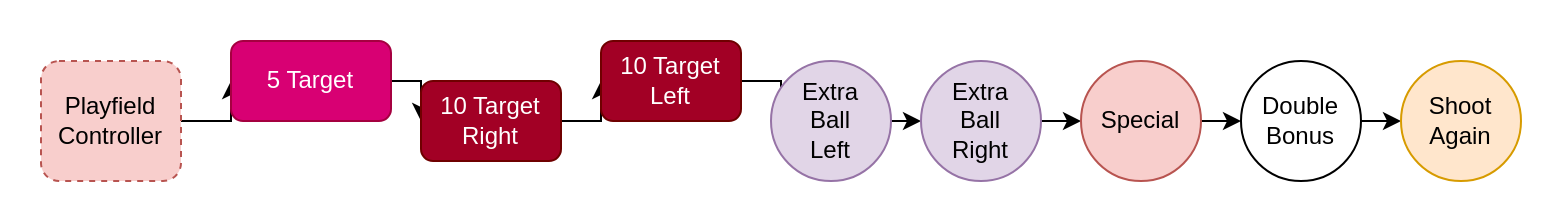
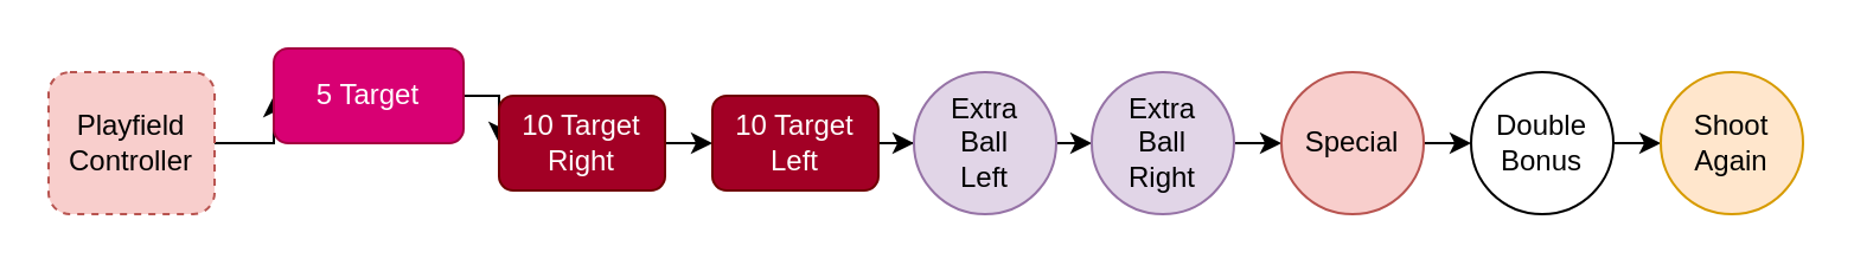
  <mxCell id="0" />
  <mxCell id="1" parent="0" />
  <mxCell id="2" style="edgeStyle=orthogonalEdgeStyle;rounded=0;orthogonalLoop=1;jettySize=auto;html=1;exitX=1;exitY=0.5;exitDx=0;exitDy=0;entryX=0;entryY=0.5;entryDx=0;entryDy=0;" edge="1" parent="1" source="3" target="5"><mxGeometry relative="1" as="geometry" /></mxCell>
  <mxCell id="3" value="Playfield&lt;br&gt;Controller" style="rounded=1;whiteSpace=wrap;html=1;fillColor=#f8cecc;strokeColor=#b85450;dashed=1;" vertex="1" parent="1"><mxGeometry x="20" y="30" width="70" height="60" as="geometry" /></mxCell>
  <mxCell id="4" style="edgeStyle=orthogonalEdgeStyle;rounded=0;orthogonalLoop=1;jettySize=auto;html=1;exitX=1;exitY=0.5;exitDx=0;exitDy=0;entryX=0;entryY=0.5;entryDx=0;entryDy=0;" edge="1" parent="1" source="5" target="7"><mxGeometry relative="1" as="geometry" /></mxCell>
  <mxCell id="5" value="5 Target" style="rounded=1;whiteSpace=wrap;html=1;fillColor=#d80073;strokeColor=#A50040;fontColor=#ffffff;" vertex="1" parent="1"><mxGeometry x="115" y="20" width="80" height="40" as="geometry" /></mxCell>
  <mxCell id="6" style="edgeStyle=orthogonalEdgeStyle;rounded=0;orthogonalLoop=1;jettySize=auto;html=1;exitX=1;exitY=0.5;exitDx=0;exitDy=0;entryX=0;entryY=0.5;entryDx=0;entryDy=0;" edge="1" parent="1" source="7" target="9"><mxGeometry relative="1" as="geometry" /></mxCell>
  <mxCell id="7" value="10 Target Right" style="rounded=1;whiteSpace=wrap;html=1;fillColor=#a20025;fontColor=#ffffff;strokeColor=#6F0000;" vertex="1" parent="1"><mxGeometry x="210" y="40" width="70" height="40" as="geometry" /></mxCell>
  <mxCell id="8" style="edgeStyle=orthogonalEdgeStyle;rounded=0;orthogonalLoop=1;jettySize=auto;html=1;exitX=1;exitY=0.5;exitDx=0;exitDy=0;" edge="1" parent="1" source="9" target="11"><mxGeometry relative="1" as="geometry" /></mxCell>
- <mxCell id="9" value="10 Target Left" style="rounded=1;whiteSpace=wrap;html=1;fillColor=#a20025;fontColor=#ffffff;strokeColor=#6F0000;" vertex="1" parent="1"><mxGeometry x="300" y="20" width="70" height="40" as="geometry" /></mxCell>
+ <mxCell id="9" value="10 Target Left" style="rounded=1;whiteSpace=wrap;html=1;fillColor=#a20025;fontColor=#ffffff;strokeColor=#6F0000;" vertex="1" parent="1"><mxGeometry x="300" y="40" width="70" height="40" as="geometry" /></mxCell>
  <mxCell id="10" style="edgeStyle=orthogonalEdgeStyle;rounded=0;orthogonalLoop=1;jettySize=auto;html=1;exitX=1;exitY=0.5;exitDx=0;exitDy=0;entryX=0;entryY=0.5;entryDx=0;entryDy=0;" edge="1" parent="1" source="11" target="13"><mxGeometry relative="1" as="geometry" /></mxCell>
  <mxCell id="11" value="Extra&lt;br&gt;Ball&lt;br&gt;Left" style="ellipse;whiteSpace=wrap;html=1;aspect=fixed;fillColor=#e1d5e7;strokeColor=#9673a6;" vertex="1" parent="1"><mxGeometry x="385" y="30" width="60" height="60" as="geometry" /></mxCell>
  <mxCell id="12" style="edgeStyle=orthogonalEdgeStyle;rounded=0;orthogonalLoop=1;jettySize=auto;html=1;exitX=1;exitY=0.5;exitDx=0;exitDy=0;entryX=0;entryY=0.5;entryDx=0;entryDy=0;" edge="1" parent="1" source="13" target="15"><mxGeometry relative="1" as="geometry" /></mxCell>
  <mxCell id="13" value="Extra &lt;br&gt;Ball &lt;br&gt;Right" style="ellipse;whiteSpace=wrap;html=1;aspect=fixed;fillColor=#e1d5e7;strokeColor=#9673a6;" vertex="1" parent="1"><mxGeometry x="460" y="30" width="60" height="60" as="geometry" /></mxCell>
  <mxCell id="14" style="edgeStyle=orthogonalEdgeStyle;rounded=0;orthogonalLoop=1;jettySize=auto;html=1;exitX=1;exitY=0.5;exitDx=0;exitDy=0;entryX=0;entryY=0.5;entryDx=0;entryDy=0;" edge="1" parent="1" source="15" target="17"><mxGeometry relative="1" as="geometry" /></mxCell>
  <mxCell id="15" value="Special" style="ellipse;whiteSpace=wrap;html=1;aspect=fixed;fillColor=#f8cecc;strokeColor=#b85450;" vertex="1" parent="1"><mxGeometry x="540" y="30" width="60" height="60" as="geometry" /></mxCell>
  <mxCell id="16" style="edgeStyle=orthogonalEdgeStyle;rounded=0;orthogonalLoop=1;jettySize=auto;html=1;exitX=1;exitY=0.5;exitDx=0;exitDy=0;entryX=0;entryY=0.5;entryDx=0;entryDy=0;" edge="1" parent="1" source="17" target="18"><mxGeometry relative="1" as="geometry" /></mxCell>
  <mxCell id="17" value="Double&lt;br&gt;Bonus" style="ellipse;whiteSpace=wrap;html=1;aspect=fixed;" vertex="1" parent="1"><mxGeometry x="620" y="30" width="60" height="60" as="geometry" /></mxCell>
  <mxCell id="18" value="Shoot&lt;br&gt;Again" style="ellipse;whiteSpace=wrap;html=1;aspect=fixed;fillColor=#ffe6cc;strokeColor=#d79b00;" vertex="1" parent="1"><mxGeometry x="700" y="30" width="60" height="60" as="geometry" /></mxCell>
